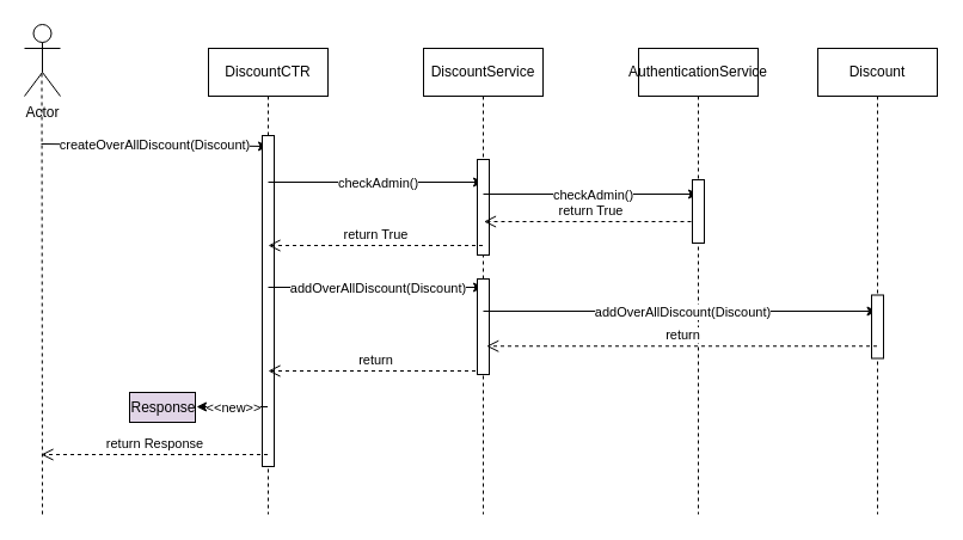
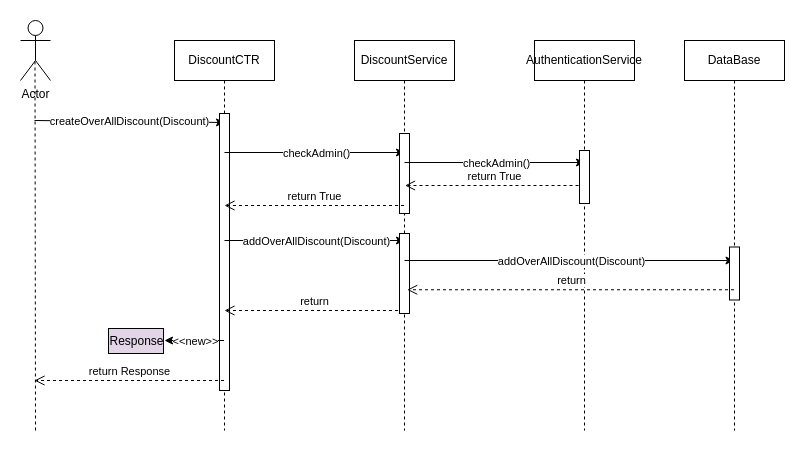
  <mxCell id="0" />
  <mxCell id="1" parent="0" />
  <mxCell id="2" value="Actor" style="shape=umlActor;verticalLabelPosition=bottom;verticalAlign=top;html=1;outlineConnect=0;" parent="1" vertex="1"><mxGeometry x="20" y="20" width="30" height="60" as="geometry" /></mxCell>
  <mxCell id="3" value="" style="endArrow=none;dashed=1;html=1;rounded=0;" parent="1" edge="1"><mxGeometry width="50" height="50" relative="1" as="geometry"><mxPoint x="35" y="430" as="sourcePoint" /><mxPoint x="34.5" y="60" as="targetPoint" /></mxGeometry></mxCell>
  <mxCell id="4" value="DiscountCTR" style="shape=umlLifeline;perimeter=lifelinePerimeter;whiteSpace=wrap;html=1;container=1;collapsible=0;recursiveResize=0;outlineConnect=0;" parent="1" vertex="1"><mxGeometry x="174" y="40" width="100" height="390" as="geometry" /></mxCell>
  <mxCell id="5" value="" style="endArrow=classic;html=1;rounded=0;" parent="4" edge="1"><mxGeometry relative="1" as="geometry"><mxPoint x="-140" y="80" as="sourcePoint" /><mxPoint x="50" y="82" as="targetPoint" /></mxGeometry></mxCell>
  <mxCell id="6" value="createOverAllDiscount(Discount)" style="edgeLabel;resizable=0;html=1;align=center;verticalAlign=middle;" parent="5" connectable="0" vertex="1"><mxGeometry relative="1" as="geometry"><mxPoint as="offset" /></mxGeometry></mxCell>
  <mxCell id="7" value="" style="html=1;points=[];perimeter=orthogonalPerimeter;" vertex="1" parent="4"><mxGeometry x="45" y="73" width="10" height="277" as="geometry" /></mxCell>
  <mxCell id="8" value="DiscountService" style="shape=umlLifeline;perimeter=lifelinePerimeter;whiteSpace=wrap;html=1;container=1;collapsible=0;recursiveResize=0;outlineConnect=0;" parent="1" vertex="1"><mxGeometry x="354" y="40" width="100" height="390" as="geometry" /></mxCell>
  <mxCell id="9" value="" style="endArrow=classic;html=1;rounded=0;" parent="8" edge="1"><mxGeometry relative="1" as="geometry"><mxPoint x="-130" y="112" as="sourcePoint" /><mxPoint x="50" y="112" as="targetPoint" /></mxGeometry></mxCell>
  <mxCell id="10" value="checkAdmin()" style="edgeLabel;resizable=0;html=1;align=center;verticalAlign=middle;" parent="9" connectable="0" vertex="1"><mxGeometry relative="1" as="geometry"><mxPoint x="1" as="offset" /></mxGeometry></mxCell>
  <mxCell id="11" value="" style="endArrow=classic;html=1;rounded=0;" parent="8" edge="1"><mxGeometry relative="1" as="geometry"><mxPoint x="-130" y="200" as="sourcePoint" /><mxPoint x="50" y="200" as="targetPoint" /></mxGeometry></mxCell>
  <mxCell id="12" value="addOverAllDiscount(Discount)" style="edgeLabel;resizable=0;html=1;align=center;verticalAlign=middle;" parent="11" connectable="0" vertex="1"><mxGeometry relative="1" as="geometry"><mxPoint x="1" as="offset" /></mxGeometry></mxCell>
  <mxCell id="13" value="return" style="html=1;verticalAlign=bottom;endArrow=open;dashed=1;endSize=8;rounded=0;" parent="8" edge="1"><mxGeometry relative="1" as="geometry"><mxPoint x="49.5" y="270" as="sourcePoint" /><mxPoint x="-130" y="270" as="targetPoint" /></mxGeometry></mxCell>
  <mxCell id="14" value="" style="html=1;points=[];perimeter=orthogonalPerimeter;" vertex="1" parent="8"><mxGeometry x="45" y="93" width="10" height="80" as="geometry" /></mxCell>
  <mxCell id="15" value="" style="html=1;points=[];perimeter=orthogonalPerimeter;" vertex="1" parent="8"><mxGeometry x="45" y="193" width="10" height="80" as="geometry" /></mxCell>
  <mxCell id="16" value="return True" style="html=1;verticalAlign=bottom;endArrow=open;dashed=1;endSize=8;rounded=0;" parent="1" edge="1"><mxGeometry relative="1" as="geometry"><mxPoint x="403.5" y="205" as="sourcePoint" /><mxPoint x="224" y="205" as="targetPoint" /></mxGeometry></mxCell>
  <mxCell id="17" value="AuthenticationService" style="shape=umlLifeline;perimeter=lifelinePerimeter;whiteSpace=wrap;html=1;container=1;collapsible=0;recursiveResize=0;outlineConnect=0;" parent="1" vertex="1"><mxGeometry x="534" y="40" width="100" height="390" as="geometry" /></mxCell>
  <mxCell id="18" value="" style="endArrow=classic;html=1;rounded=0;" parent="17" edge="1"><mxGeometry relative="1" as="geometry"><mxPoint x="-130" y="122" as="sourcePoint" /><mxPoint x="50" y="122" as="targetPoint" /></mxGeometry></mxCell>
  <mxCell id="19" value="checkAdmin()" style="edgeLabel;resizable=0;html=1;align=center;verticalAlign=middle;" parent="18" connectable="0" vertex="1"><mxGeometry relative="1" as="geometry"><mxPoint x="1" as="offset" /></mxGeometry></mxCell>
  <mxCell id="20" value="return True" style="html=1;verticalAlign=bottom;endArrow=open;dashed=1;endSize=8;rounded=0;" parent="17" edge="1"><mxGeometry relative="1" as="geometry"><mxPoint x="50" y="145" as="sourcePoint" /><mxPoint x="-129.5" y="145" as="targetPoint" /></mxGeometry></mxCell>
  <mxCell id="21" value="" style="endArrow=classic;html=1;rounded=0;" parent="17" target="24" edge="1"><mxGeometry relative="1" as="geometry"><mxPoint x="-130.0" y="220" as="sourcePoint" /><mxPoint x="140" y="220" as="targetPoint" /></mxGeometry></mxCell>
  <mxCell id="22" value="addOverAllDiscount(Discount)" style="edgeLabel;resizable=0;html=1;align=center;verticalAlign=middle;" parent="21" connectable="0" vertex="1"><mxGeometry relative="1" as="geometry"><mxPoint x="1" as="offset" /></mxGeometry></mxCell>
  <mxCell id="23" value="" style="html=1;points=[];perimeter=orthogonalPerimeter;" vertex="1" parent="17"><mxGeometry x="45" y="110" width="10" height="53" as="geometry" /></mxCell>
- <mxCell id="24" value="Discount" style="shape=umlLifeline;perimeter=lifelinePerimeter;whiteSpace=wrap;html=1;container=1;collapsible=0;recursiveResize=0;outlineConnect=0;" parent="1" vertex="1"><mxGeometry x="684" y="40" width="100" height="390" as="geometry" /></mxCell>
+ <mxCell id="24" value="DataBase" style="shape=umlLifeline;perimeter=lifelinePerimeter;whiteSpace=wrap;html=1;container=1;collapsible=0;recursiveResize=0;outlineConnect=0;" parent="1" vertex="1"><mxGeometry x="684" y="40" width="100" height="390" as="geometry" /></mxCell>
  <mxCell id="25" value="" style="html=1;points=[];perimeter=orthogonalPerimeter;" vertex="1" parent="24"><mxGeometry x="45" y="206.5" width="10" height="53" as="geometry" /></mxCell>
  <mxCell id="26" value="return" style="html=1;verticalAlign=bottom;endArrow=open;dashed=1;endSize=8;rounded=0;entryX=0.527;entryY=0.325;entryDx=0;entryDy=0;entryPerimeter=0;" parent="1" edge="1"><mxGeometry relative="1" as="geometry"><mxPoint x="733.5" y="289.25" as="sourcePoint" /><mxPoint x="406.7" y="289.25" as="targetPoint" /></mxGeometry></mxCell>
  <mxCell id="27" value="return Response" style="html=1;verticalAlign=bottom;endArrow=open;dashed=1;endSize=8;rounded=0;" parent="1" edge="1"><mxGeometry relative="1" as="geometry"><mxPoint x="223.5" y="380" as="sourcePoint" /><mxPoint x="34" y="380" as="targetPoint" /></mxGeometry></mxCell>
  <mxCell id="28" value="" style="endArrow=classic;html=1;rounded=0;" parent="1" edge="1"><mxGeometry relative="1" as="geometry"><mxPoint x="223.5" y="340" as="sourcePoint" /><mxPoint x="164" y="340" as="targetPoint" /></mxGeometry></mxCell>
  <mxCell id="29" value="&amp;lt;&amp;lt;new&amp;gt;&amp;gt;" style="edgeLabel;resizable=0;html=1;align=center;verticalAlign=middle;" parent="28" connectable="0" vertex="1"><mxGeometry relative="1" as="geometry"><mxPoint x="1" as="offset" /></mxGeometry></mxCell>
  <mxCell id="30" value="Response" style="html=1;fillColor=#e1d5e7;" parent="1" vertex="1"><mxGeometry x="108" y="328" width="55" height="25" as="geometry" /></mxCell>
